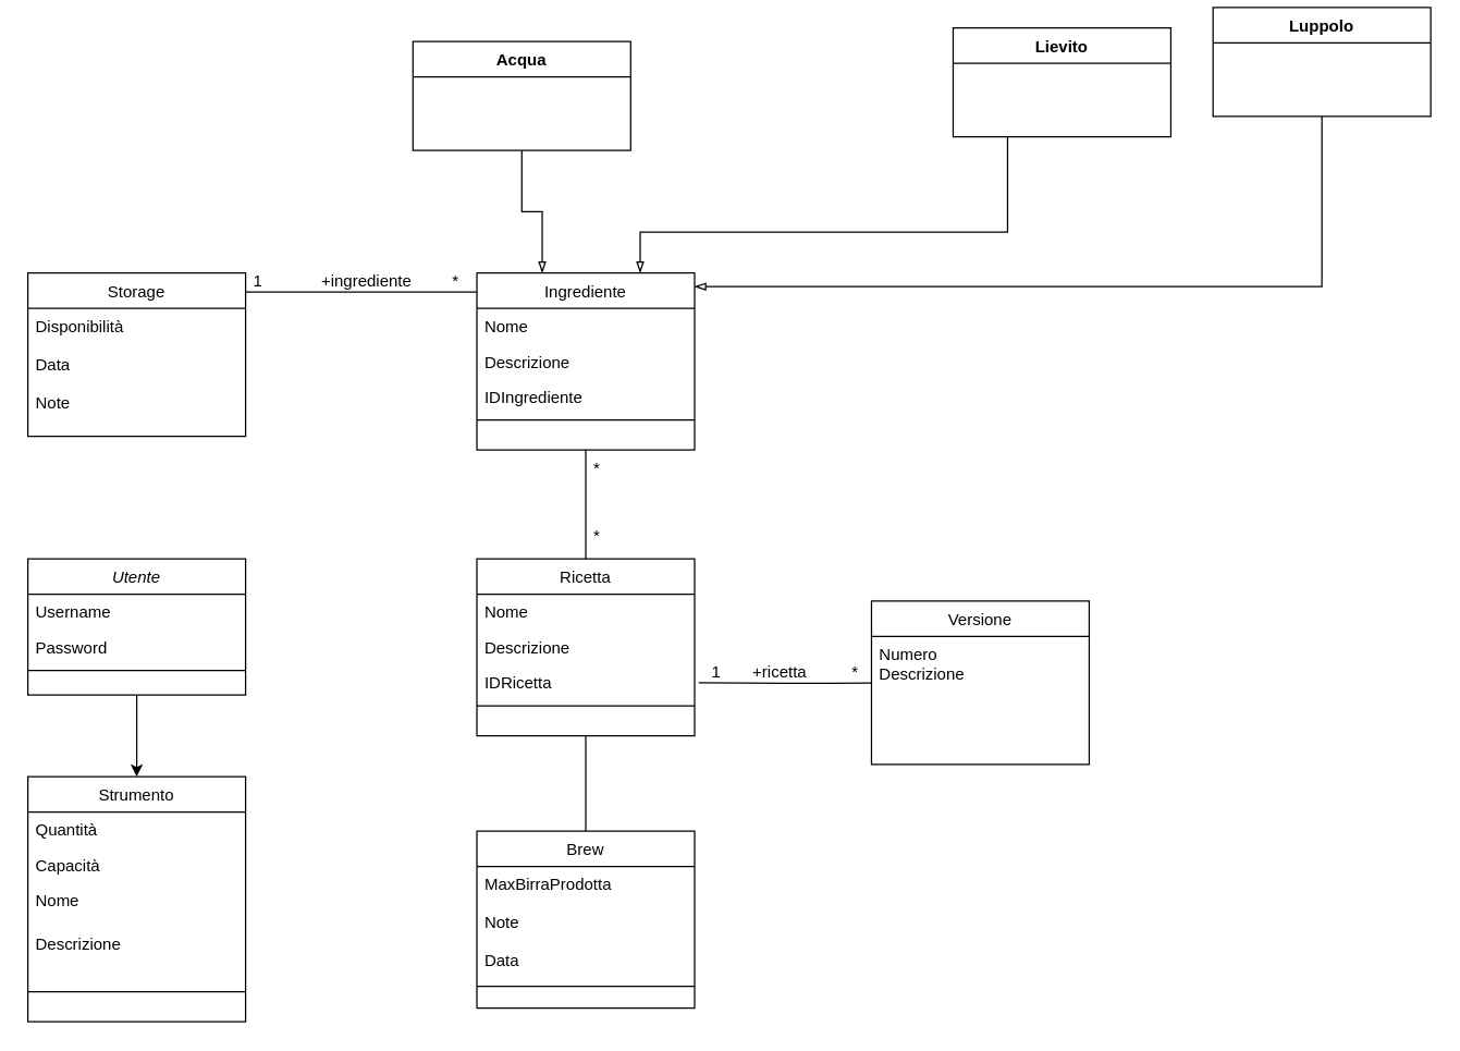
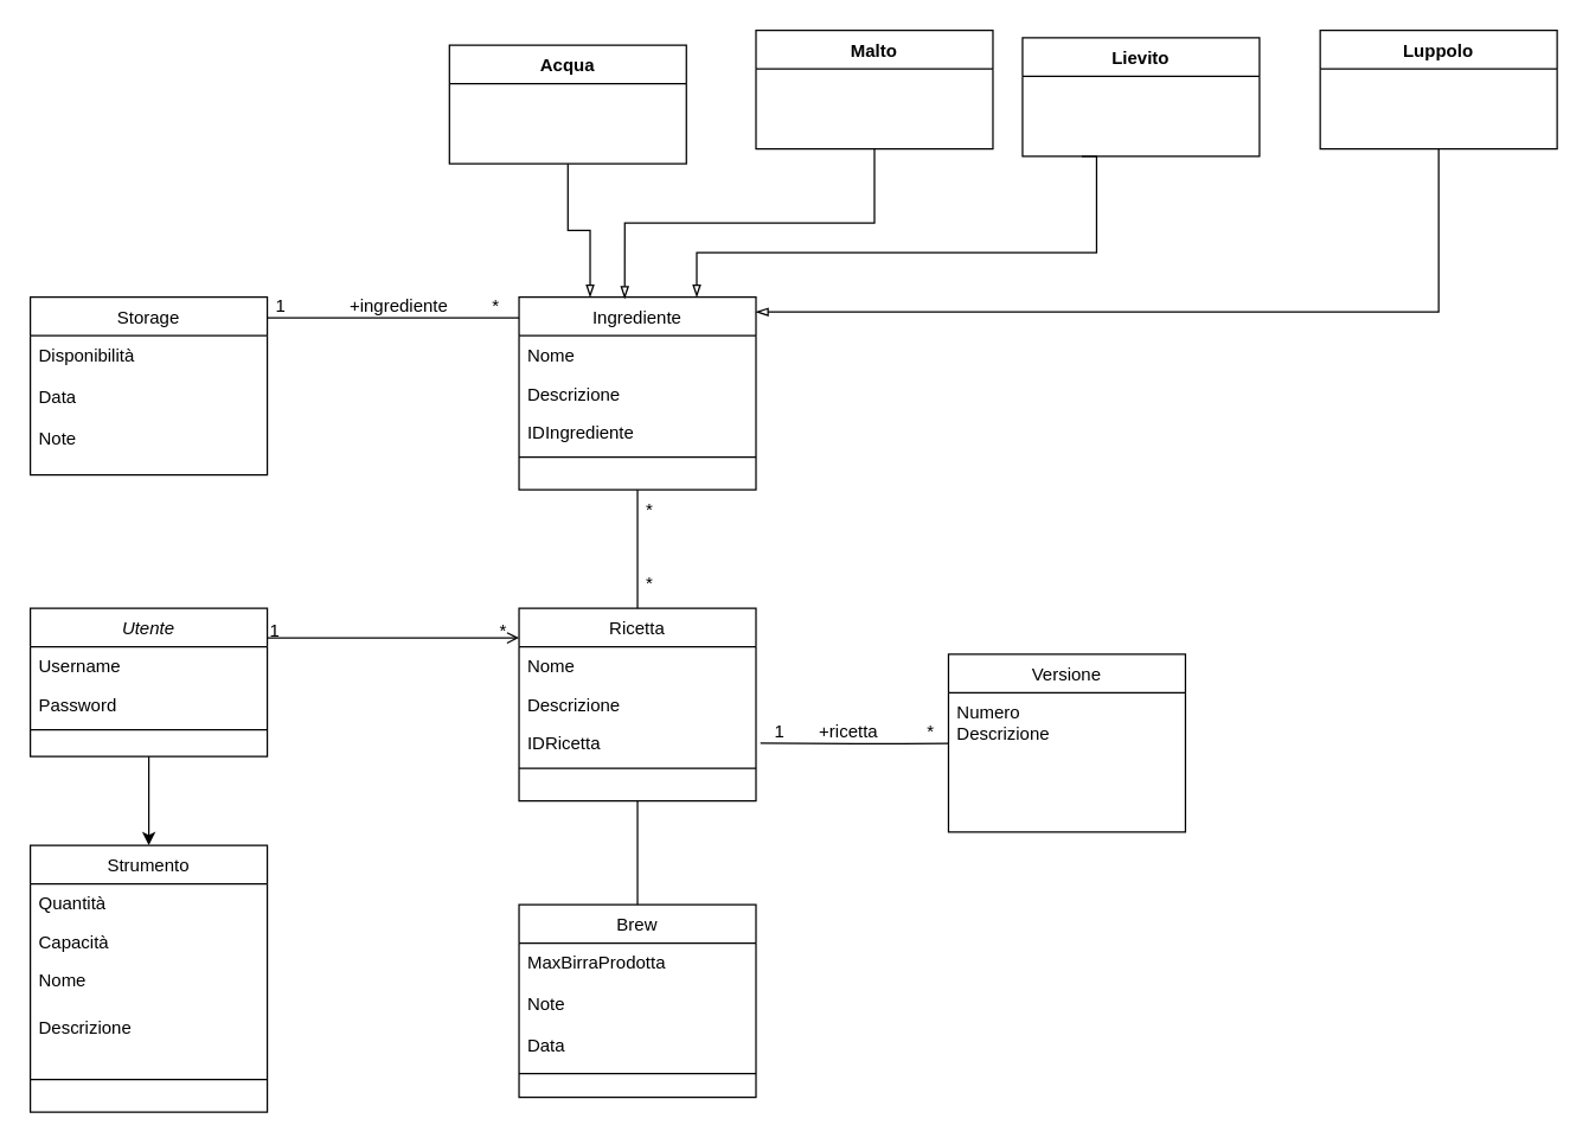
  <mxCell id="0" />
  <mxCell id="1" parent="0" />
  <mxCell id="2" style="edgeStyle=orthogonalEdgeStyle;rounded=0;orthogonalLoop=1;jettySize=auto;html=1;exitX=0.5;exitY=1;exitDx=0;exitDy=0;entryX=0.5;entryY=0;entryDx=0;entryDy=0;" edge="1" parent="1" source="3" target="39"><mxGeometry relative="1" as="geometry" /></mxCell>
  <mxCell id="3" value="Utente" style="swimlane;fontStyle=2;align=center;verticalAlign=top;childLayout=stackLayout;horizontal=1;startSize=26;horizontalStack=0;resizeParent=1;resizeLast=0;collapsible=1;marginBottom=0;rounded=0;shadow=0;strokeWidth=1;" vertex="1" parent="1"><mxGeometry x="20" y="410" width="160" height="100" as="geometry"><mxRectangle x="230" y="140" width="160" height="26" as="alternateBounds" /></mxGeometry></mxCell>
  <mxCell id="4" value="Username " style="text;align=left;verticalAlign=top;spacingLeft=4;spacingRight=4;overflow=hidden;rotatable=0;points=[[0,0.5],[1,0.5]];portConstraint=eastwest;" vertex="1" parent="3"><mxGeometry y="26" width="160" height="26" as="geometry" /></mxCell>
  <mxCell id="5" value="Password" style="text;align=left;verticalAlign=top;spacingLeft=4;spacingRight=4;overflow=hidden;rotatable=0;points=[[0,0.5],[1,0.5]];portConstraint=eastwest;rounded=0;shadow=0;html=0;" vertex="1" parent="3"><mxGeometry y="52" width="160" height="26" as="geometry" /></mxCell>
  <mxCell id="6" value="" style="line;html=1;strokeWidth=1;align=left;verticalAlign=middle;spacingTop=-1;spacingLeft=3;spacingRight=3;rotatable=0;labelPosition=right;points=[];portConstraint=eastwest;" vertex="1" parent="3"><mxGeometry y="78" width="160" height="8" as="geometry" /></mxCell>
  <mxCell id="7" style="edgeStyle=orthogonalEdgeStyle;rounded=0;orthogonalLoop=1;jettySize=auto;html=1;entryX=0.5;entryY=1;entryDx=0;entryDy=0;endArrow=none;endFill=0;" edge="1" parent="1" source="9" target="17"><mxGeometry relative="1" as="geometry" /></mxCell>
  <mxCell id="8" style="edgeStyle=orthogonalEdgeStyle;rounded=0;orthogonalLoop=1;jettySize=auto;html=1;exitX=0.5;exitY=1;exitDx=0;exitDy=0;endArrow=none;endFill=0;" edge="1" parent="1" source="9" target="45"><mxGeometry relative="1" as="geometry" /></mxCell>
  <mxCell id="9" value="Ricetta" style="swimlane;fontStyle=0;align=center;verticalAlign=top;childLayout=stackLayout;horizontal=1;startSize=26;horizontalStack=0;resizeParent=1;resizeLast=0;collapsible=1;marginBottom=0;rounded=0;shadow=0;strokeWidth=1;" vertex="1" parent="1"><mxGeometry x="350" y="410" width="160" height="130" as="geometry"><mxRectangle x="550" y="140" width="160" height="26" as="alternateBounds" /></mxGeometry></mxCell>
  <mxCell id="10" value="Nome" style="text;align=left;verticalAlign=top;spacingLeft=4;spacingRight=4;overflow=hidden;rotatable=0;points=[[0,0.5],[1,0.5]];portConstraint=eastwest;" vertex="1" parent="9"><mxGeometry y="26" width="160" height="26" as="geometry" /></mxCell>
  <mxCell id="11" value="Descrizione" style="text;align=left;verticalAlign=top;spacingLeft=4;spacingRight=4;overflow=hidden;rotatable=0;points=[[0,0.5],[1,0.5]];portConstraint=eastwest;rounded=0;shadow=0;html=0;" vertex="1" parent="9"><mxGeometry y="52" width="160" height="26" as="geometry" /></mxCell>
  <mxCell id="12" value="IDRicetta" style="text;align=left;verticalAlign=top;spacingLeft=4;spacingRight=4;overflow=hidden;rotatable=0;points=[[0,0.5],[1,0.5]];portConstraint=eastwest;rounded=0;shadow=0;html=0;" vertex="1" parent="9"><mxGeometry y="78" width="160" height="26" as="geometry" /></mxCell>
  <mxCell id="13" value="" style="line;html=1;strokeWidth=1;align=left;verticalAlign=middle;spacingTop=-1;spacingLeft=3;spacingRight=3;rotatable=0;labelPosition=right;points=[];portConstraint=eastwest;" vertex="1" parent="9"><mxGeometry y="104" width="160" height="8" as="geometry" /></mxCell>
+ <mxCell id="14" value="" style="endArrow=open;shadow=0;strokeWidth=1;rounded=0;endFill=1;edgeStyle=elbowEdgeStyle;elbow=vertical;" edge="1" parent="1" source="3" target="9"><mxGeometry x="0.5" y="41" relative="1" as="geometry"><mxPoint x="190" y="452" as="sourcePoint" /><mxPoint x="350" y="452" as="targetPoint" /><mxPoint x="-40" y="32" as="offset" /><Array as="points"><mxPoint x="260" y="430" /><mxPoint x="300" y="430" /></Array></mxGeometry></mxCell>
+ <mxCell id="15" value="1" style="resizable=0;align=left;verticalAlign=bottom;labelBackgroundColor=none;fontSize=12;" connectable="0" vertex="1" parent="14"><mxGeometry x="-1" relative="1" as="geometry"><mxPoint y="4" as="offset" /></mxGeometry></mxCell>
+ <mxCell id="16" value="*" style="resizable=0;align=right;verticalAlign=bottom;labelBackgroundColor=none;fontSize=12;" connectable="0" vertex="1" parent="14"><mxGeometry x="1" relative="1" as="geometry"><mxPoint x="-7" y="4" as="offset" /></mxGeometry></mxCell>
  <mxCell id="17" value="Ingrediente" style="swimlane;fontStyle=0;align=center;verticalAlign=top;childLayout=stackLayout;horizontal=1;startSize=26;horizontalStack=0;resizeParent=1;resizeLast=0;collapsible=1;marginBottom=0;rounded=0;shadow=0;strokeWidth=1;" vertex="1" parent="1"><mxGeometry x="350" y="200" width="160" height="130" as="geometry"><mxRectangle x="550" y="140" width="160" height="26" as="alternateBounds" /></mxGeometry></mxCell>
  <mxCell id="18" value="Nome" style="text;align=left;verticalAlign=top;spacingLeft=4;spacingRight=4;overflow=hidden;rotatable=0;points=[[0,0.5],[1,0.5]];portConstraint=eastwest;" vertex="1" parent="17"><mxGeometry y="26" width="160" height="26" as="geometry" /></mxCell>
  <mxCell id="19" value="Descrizione" style="text;align=left;verticalAlign=top;spacingLeft=4;spacingRight=4;overflow=hidden;rotatable=0;points=[[0,0.5],[1,0.5]];portConstraint=eastwest;rounded=0;shadow=0;html=0;" vertex="1" parent="17"><mxGeometry y="52" width="160" height="26" as="geometry" /></mxCell>
  <mxCell id="20" value="IDIngrediente" style="text;align=left;verticalAlign=top;spacingLeft=4;spacingRight=4;overflow=hidden;rotatable=0;points=[[0,0.5],[1,0.5]];portConstraint=eastwest;rounded=0;shadow=0;html=0;" vertex="1" parent="17"><mxGeometry y="78" width="160" height="26" as="geometry" /></mxCell>
  <mxCell id="21" value="" style="line;html=1;strokeWidth=1;align=left;verticalAlign=middle;spacingTop=-1;spacingLeft=3;spacingRight=3;rotatable=0;labelPosition=right;points=[];portConstraint=eastwest;" vertex="1" parent="17"><mxGeometry y="104" width="160" height="8" as="geometry" /></mxCell>
+ <mxCell id="22" style="edgeStyle=orthogonalEdgeStyle;rounded=0;orthogonalLoop=1;jettySize=auto;html=1;exitX=0.5;exitY=1;exitDx=0;exitDy=0;entryX=0.446;entryY=0.008;entryDx=0;entryDy=0;entryPerimeter=0;endArrow=blockThin;endFill=0;" edge="1" parent="1" source="23" target="17"><mxGeometry relative="1" as="geometry" /></mxCell>
+ <mxCell id="23" value="Malto" style="swimlane;fontStyle=1;align=center;verticalAlign=top;childLayout=stackLayout;horizontal=1;startSize=26;horizontalStack=0;resizeParent=1;resizeParentMax=0;resizeLast=0;collapsible=1;marginBottom=0;" vertex="1" parent="1"><mxGeometry x="510" y="20" width="160" height="80" as="geometry" /></mxCell>
  <mxCell id="24" style="edgeStyle=orthogonalEdgeStyle;rounded=0;orthogonalLoop=1;jettySize=auto;html=1;exitX=0.5;exitY=1;exitDx=0;exitDy=0;entryX=1;entryY=0.077;entryDx=0;entryDy=0;entryPerimeter=0;endArrow=blockThin;endFill=0;" edge="1" parent="1" source="25" target="17"><mxGeometry relative="1" as="geometry" /></mxCell>
- <mxCell id="25" value="Luppolo" style="swimlane;fontStyle=1;align=center;verticalAlign=top;childLayout=stackLayout;horizontal=1;startSize=26;horizontalStack=0;resizeParent=1;resizeParentMax=0;resizeLast=0;collapsible=1;marginBottom=0;" vertex="1" parent="1"><mxGeometry x="891" y="5" width="160" height="80" as="geometry" /></mxCell>
+ <mxCell id="25" value="Luppolo" style="swimlane;fontStyle=1;align=center;verticalAlign=top;childLayout=stackLayout;horizontal=1;startSize=26;horizontalStack=0;resizeParent=1;resizeParentMax=0;resizeLast=0;collapsible=1;marginBottom=0;" vertex="1" parent="1"><mxGeometry x="891" y="20" width="160" height="80" as="geometry" /></mxCell>
  <mxCell id="26" style="edgeStyle=orthogonalEdgeStyle;rounded=0;orthogonalLoop=1;jettySize=auto;html=1;exitX=0.25;exitY=1;exitDx=0;exitDy=0;entryX=0.75;entryY=0;entryDx=0;entryDy=0;endArrow=blockThin;endFill=0;" edge="1" parent="1" source="27" target="17"><mxGeometry relative="1" as="geometry"><Array as="points"><mxPoint x="740" y="170" /><mxPoint x="470" y="170" /></Array></mxGeometry></mxCell>
- <mxCell id="27" value="Lievito" style="swimlane;fontStyle=1;align=center;verticalAlign=top;childLayout=stackLayout;horizontal=1;startSize=26;horizontalStack=0;resizeParent=1;resizeParentMax=0;resizeLast=0;collapsible=1;marginBottom=0;" vertex="1" parent="1"><mxGeometry x="700" y="20" width="160" height="80" as="geometry" /></mxCell>
+ <mxCell id="27" value="Lievito" style="swimlane;fontStyle=1;align=center;verticalAlign=top;childLayout=stackLayout;horizontal=1;startSize=26;horizontalStack=0;resizeParent=1;resizeParentMax=0;resizeLast=0;collapsible=1;marginBottom=0;" vertex="1" parent="1"><mxGeometry x="690" y="25" width="160" height="80" as="geometry" /></mxCell>
  <mxCell id="28" style="edgeStyle=orthogonalEdgeStyle;rounded=0;orthogonalLoop=1;jettySize=auto;html=1;exitX=0.5;exitY=1;exitDx=0;exitDy=0;entryX=0.3;entryY=0;entryDx=0;entryDy=0;entryPerimeter=0;endArrow=blockThin;endFill=0;" edge="1" parent="1" source="29" target="17"><mxGeometry relative="1" as="geometry" /></mxCell>
  <mxCell id="29" value="Acqua" style="swimlane;fontStyle=1;align=center;verticalAlign=top;childLayout=stackLayout;horizontal=1;startSize=26;horizontalStack=0;resizeParent=1;resizeParentMax=0;resizeLast=0;collapsible=1;marginBottom=0;" vertex="1" parent="1"><mxGeometry x="303" y="30" width="160" height="80" as="geometry" /></mxCell>
  <mxCell id="30" value="Storage" style="swimlane;fontStyle=0;align=center;verticalAlign=top;childLayout=stackLayout;horizontal=1;startSize=26;horizontalStack=0;resizeParent=1;resizeParentMax=0;resizeLast=0;collapsible=1;marginBottom=0;" vertex="1" parent="1"><mxGeometry x="20" y="200" width="160" height="120" as="geometry" /></mxCell>
  <mxCell id="31" value="Disponibilità&#10; &#10;Data&#10;&#10;Note" style="text;strokeColor=none;fillColor=none;align=left;verticalAlign=top;spacingLeft=4;spacingRight=4;overflow=hidden;rotatable=0;points=[[0,0.5],[1,0.5]];portConstraint=eastwest;" vertex="1" parent="30"><mxGeometry y="26" width="160" height="94" as="geometry" /></mxCell>
  <mxCell id="32" value="" style="line;strokeWidth=1;fillColor=none;align=left;verticalAlign=middle;spacingTop=-1;spacingLeft=3;spacingRight=3;rotatable=0;labelPosition=right;points=[];portConstraint=eastwest;" vertex="1" parent="1"><mxGeometry x="180" y="210" width="170" height="8" as="geometry" /></mxCell>
  <mxCell id="33" value="1             +ingrediente         *" style="text;strokeColor=none;fillColor=none;align=left;verticalAlign=top;spacingLeft=4;spacingRight=4;overflow=hidden;rotatable=0;points=[[0,0.5],[1,0.5]];portConstraint=eastwest;" vertex="1" parent="1"><mxGeometry x="180" y="192" width="186" height="26" as="geometry" /></mxCell>
  <mxCell id="34" value="*" style="text;strokeColor=none;fillColor=none;align=left;verticalAlign=top;spacingLeft=4;spacingRight=4;overflow=hidden;rotatable=0;points=[[0,0.5],[1,0.5]];portConstraint=eastwest;" vertex="1" parent="1"><mxGeometry x="430" y="330" width="20" height="30" as="geometry" /></mxCell>
  <mxCell id="35" value="*" style="text;strokeColor=none;fillColor=none;align=left;verticalAlign=top;spacingLeft=4;spacingRight=4;overflow=hidden;rotatable=0;points=[[0,0.5],[1,0.5]];portConstraint=eastwest;" vertex="1" parent="1"><mxGeometry x="430" y="380" width="20" height="30" as="geometry" /></mxCell>
  <mxCell id="36" value="Versione" style="swimlane;fontStyle=0;align=center;verticalAlign=top;childLayout=stackLayout;horizontal=1;startSize=26;horizontalStack=0;resizeParent=1;resizeParentMax=0;resizeLast=0;collapsible=1;marginBottom=0;" vertex="1" parent="1"><mxGeometry x="640" y="441" width="160" height="120" as="geometry" /></mxCell>
  <mxCell id="37" value="Numero&#10;Descrizione" style="text;strokeColor=none;fillColor=none;align=left;verticalAlign=top;spacingLeft=4;spacingRight=4;overflow=hidden;rotatable=0;points=[[0,0.5],[1,0.5]];portConstraint=eastwest;" vertex="1" parent="36"><mxGeometry y="26" width="160" height="94" as="geometry" /></mxCell>
  <mxCell id="38" value="1       +ricetta          *" style="text;strokeColor=none;fillColor=none;align=left;verticalAlign=top;spacingLeft=4;spacingRight=4;overflow=hidden;rotatable=0;points=[[0,0.5],[1,0.5]];portConstraint=eastwest;" vertex="1" parent="1"><mxGeometry x="517" y="480" width="120" height="26" as="geometry" /></mxCell>
  <mxCell id="39" value="Strumento" style="swimlane;fontStyle=0;align=center;verticalAlign=top;childLayout=stackLayout;horizontal=1;startSize=26;horizontalStack=0;resizeParent=1;resizeLast=0;collapsible=1;marginBottom=0;rounded=0;shadow=0;strokeWidth=1;" vertex="1" parent="1"><mxGeometry x="20" y="570" width="160" height="180" as="geometry"><mxRectangle x="550" y="140" width="160" height="26" as="alternateBounds" /></mxGeometry></mxCell>
  <mxCell id="40" value="Quantità" style="text;align=left;verticalAlign=top;spacingLeft=4;spacingRight=4;overflow=hidden;rotatable=0;points=[[0,0.5],[1,0.5]];portConstraint=eastwest;" vertex="1" parent="39"><mxGeometry y="26" width="160" height="26" as="geometry" /></mxCell>
  <mxCell id="41" value="Capacità" style="text;align=left;verticalAlign=top;spacingLeft=4;spacingRight=4;overflow=hidden;rotatable=0;points=[[0,0.5],[1,0.5]];portConstraint=eastwest;rounded=0;shadow=0;html=0;" vertex="1" parent="39"><mxGeometry y="52" width="160" height="26" as="geometry" /></mxCell>
  <mxCell id="42" value="Nome" style="text;align=left;verticalAlign=top;spacingLeft=4;spacingRight=4;overflow=hidden;rotatable=0;points=[[0,0.5],[1,0.5]];portConstraint=eastwest;rounded=0;shadow=0;html=0;" vertex="1" parent="39"><mxGeometry y="78" width="160" height="32" as="geometry" /></mxCell>
  <mxCell id="43" value="Descrizione" style="text;align=left;verticalAlign=top;spacingLeft=4;spacingRight=4;overflow=hidden;rotatable=0;points=[[0,0.5],[1,0.5]];portConstraint=eastwest;rounded=0;shadow=0;html=0;" vertex="1" parent="39"><mxGeometry y="110" width="160" height="26" as="geometry" /></mxCell>
  <mxCell id="44" value="" style="line;html=1;strokeWidth=1;align=left;verticalAlign=middle;spacingTop=-1;spacingLeft=3;spacingRight=3;rotatable=0;labelPosition=right;points=[];portConstraint=eastwest;" vertex="1" parent="39"><mxGeometry y="136" width="160" height="44" as="geometry" /></mxCell>
  <mxCell id="45" value="Brew" style="swimlane;fontStyle=0;align=center;verticalAlign=top;childLayout=stackLayout;horizontal=1;startSize=26;horizontalStack=0;resizeParent=1;resizeLast=0;collapsible=1;marginBottom=0;rounded=0;shadow=0;strokeWidth=1;" vertex="1" parent="1"><mxGeometry x="350" y="610" width="160" height="130" as="geometry"><mxRectangle x="550" y="140" width="160" height="26" as="alternateBounds" /></mxGeometry></mxCell>
  <mxCell id="46" value="MaxBirraProdotta&#10;&#10;Note&#10;&#10;Data" style="text;align=left;verticalAlign=top;spacingLeft=4;spacingRight=4;overflow=hidden;rotatable=0;points=[[0,0.5],[1,0.5]];portConstraint=eastwest;" vertex="1" parent="45"><mxGeometry y="26" width="160" height="84" as="geometry" /></mxCell>
  <mxCell id="47" value="" style="line;html=1;strokeWidth=1;align=left;verticalAlign=middle;spacingTop=-1;spacingLeft=3;spacingRight=3;rotatable=0;labelPosition=right;points=[];portConstraint=eastwest;" vertex="1" parent="45"><mxGeometry y="110" width="160" height="8" as="geometry" /></mxCell>
  <mxCell id="48" style="edgeStyle=orthogonalEdgeStyle;rounded=0;orthogonalLoop=1;jettySize=auto;html=1;exitX=1;exitY=0.5;exitDx=0;exitDy=0;entryX=0;entryY=0.365;entryDx=0;entryDy=0;entryPerimeter=0;endArrow=none;endFill=0;" edge="1" parent="1" target="37"><mxGeometry relative="1" as="geometry"><mxPoint x="513" y="501" as="sourcePoint" /><mxPoint x="633.04" y="501.008" as="targetPoint" /></mxGeometry></mxCell>
